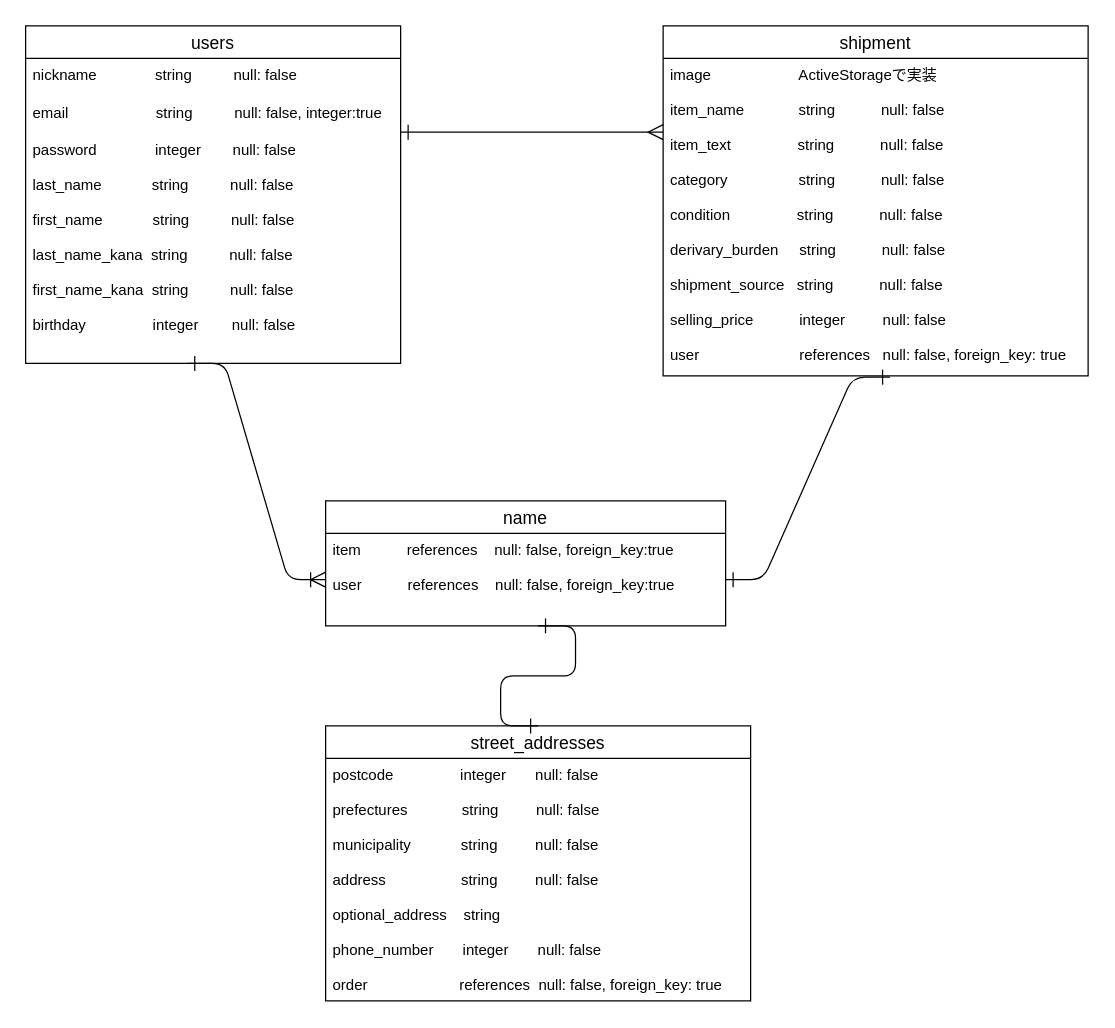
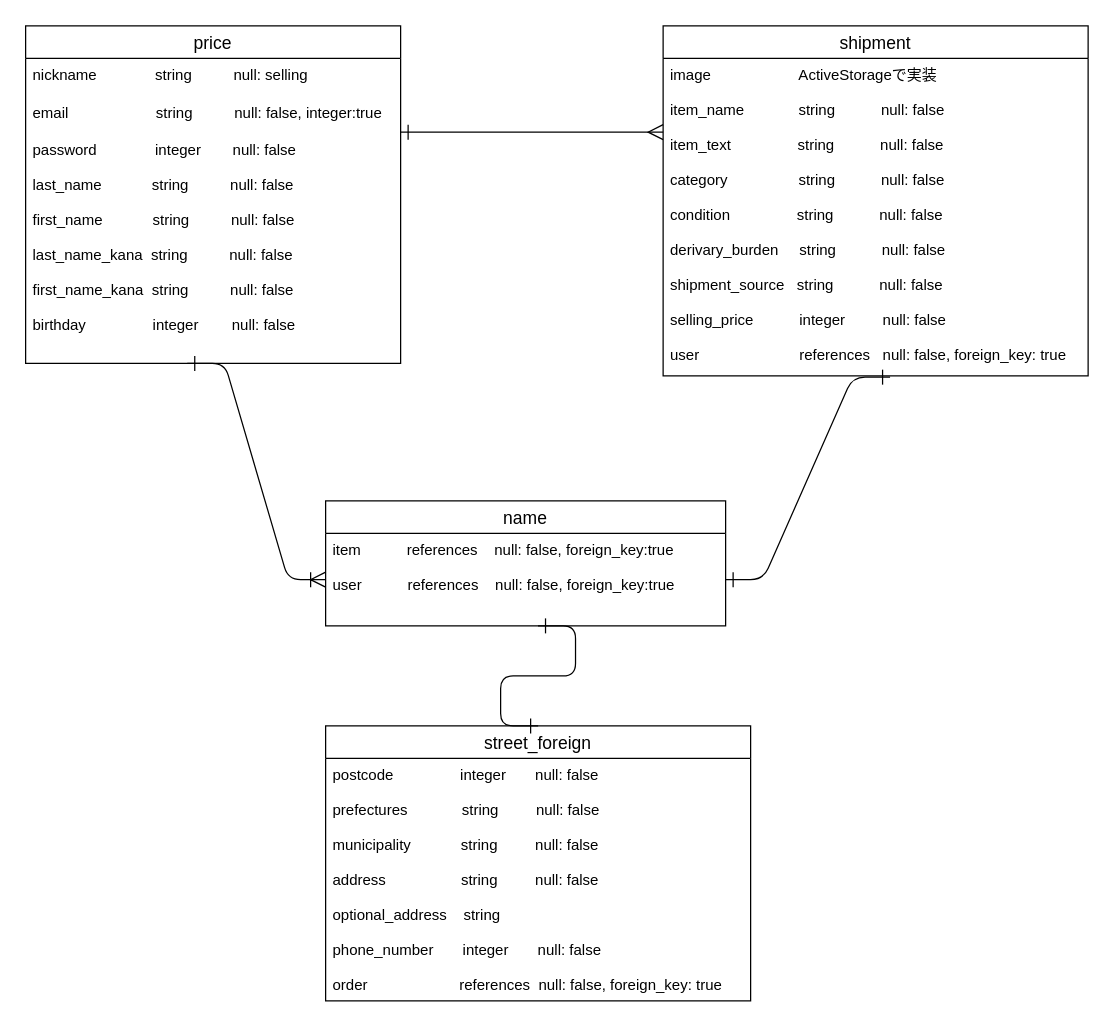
  <mxCell id="0" />
  <mxCell id="1" parent="0" />
- <mxCell id="2" value="users" style="swimlane;fontStyle=0;childLayout=stackLayout;horizontal=1;startSize=26;horizontalStack=0;resizeParent=1;resizeParentMax=0;resizeLast=0;collapsible=1;marginBottom=0;align=center;fontSize=14;" vertex="1" parent="1"><mxGeometry y="20" width="300" height="270" as="geometry" x="20" /></mxCell>
- <mxCell id="3" value="nickname              string          null: false" style="text;strokeColor=none;fillColor=none;spacingLeft=4;spacingRight=4;overflow=hidden;rotatable=0;points=[[0,0.5],[1,0.5]];portConstraint=eastwest;fontSize=12;" vertex="1" parent="2"><mxGeometry y="26" width="300" height="30" as="geometry" /></mxCell>
+ <mxCell id="2" value="price" style="swimlane;fontStyle=0;childLayout=stackLayout;horizontal=1;startSize=26;horizontalStack=0;resizeParent=1;resizeParentMax=0;resizeLast=0;collapsible=1;marginBottom=0;align=center;fontSize=14;" vertex="1" parent="1"><mxGeometry y="20" width="300" height="270" as="geometry" x="20" /></mxCell>
+ <mxCell id="3" value="nickname              string          null: selling" style="text;strokeColor=none;fillColor=none;spacingLeft=4;spacingRight=4;overflow=hidden;rotatable=0;points=[[0,0.5],[1,0.5]];portConstraint=eastwest;fontSize=12;" vertex="1" parent="2"><mxGeometry y="26" width="300" height="30" as="geometry" /></mxCell>
  <mxCell id="4" value="email                     string          null: false, integer:true" style="text;strokeColor=none;fillColor=none;spacingLeft=4;spacingRight=4;overflow=hidden;rotatable=0;points=[[0,0.5],[1,0.5]];portConstraint=eastwest;fontSize=12;" vertex="1" parent="2"><mxGeometry y="56" width="300" height="30" as="geometry" /></mxCell>
  <mxCell id="5" value="password              integer    　null: false&#10;&#10;last_name            string          null: false&#10;&#10;first_name            string          null: false&#10;&#10;last_name_kana  string          null: false&#10;&#10;first_name_kana  string          null: false&#10;&#10;birthday                integer        null: false&#10;" style="text;strokeColor=none;fillColor=none;spacingLeft=4;spacingRight=4;overflow=hidden;rotatable=0;points=[[0,0.5],[1,0.5]];portConstraint=eastwest;fontSize=12;" vertex="1" parent="2"><mxGeometry y="86" width="300" height="184" as="geometry" /></mxCell>
  <mxCell id="6" value="shipment" style="swimlane;fontStyle=0;childLayout=stackLayout;horizontal=1;startSize=26;horizontalStack=0;resizeParent=1;resizeParentMax=0;resizeLast=0;collapsible=1;marginBottom=0;align=center;fontSize=14;" vertex="1" parent="1"><mxGeometry x="530" y="20" width="340" height="280" as="geometry" /></mxCell>
  <mxCell id="7" value="image                     ActiveStorageで実装&#10;&#10;item_name             string           null: false &#10;&#10;item_text                string           null: false&#10;&#10;category                 string           null: false&#10;&#10;condition                string           null: false&#10;&#10;derivary_burden     string           null: false&#10;&#10;shipment_source   string           null: false&#10;&#10;selling_price           integer         null: false&#10;&#10;user                        references   null: false, foreign_key: true" style="text;strokeColor=none;fillColor=none;spacingLeft=4;spacingRight=4;overflow=hidden;rotatable=0;points=[[0,0.5],[1,0.5]];portConstraint=eastwest;fontSize=12;" vertex="1" parent="6"><mxGeometry y="26" width="340" height="254" as="geometry" /></mxCell>
  <mxCell id="8" value="name" style="swimlane;fontStyle=0;childLayout=stackLayout;horizontal=1;startSize=26;horizontalStack=0;resizeParent=1;resizeParentMax=0;resizeLast=0;collapsible=1;marginBottom=0;align=center;fontSize=14;" vertex="1" parent="1"><mxGeometry x="260" y="400" width="320" height="100" as="geometry" /></mxCell>
  <mxCell id="9" value="item           references    null: false, foreign_key:true&#10;&#10;user           references    null: false, foreign_key:true" style="text;strokeColor=none;fillColor=none;spacingLeft=4;spacingRight=4;overflow=hidden;rotatable=0;points=[[0,0.5],[1,0.5]];portConstraint=eastwest;fontSize=12;" vertex="1" parent="8"><mxGeometry y="26" width="320" height="74" as="geometry" /></mxCell>
- <mxCell id="10" value="street_addresses" style="swimlane;fontStyle=0;childLayout=stackLayout;horizontal=1;startSize=26;horizontalStack=0;resizeParent=1;resizeParentMax=0;resizeLast=0;collapsible=1;marginBottom=0;align=center;fontSize=14;" vertex="1" parent="1"><mxGeometry x="260" y="580" width="340" height="220" as="geometry" /></mxCell>
+ <mxCell id="10" value="street_foreign" style="swimlane;fontStyle=0;childLayout=stackLayout;horizontal=1;startSize=26;horizontalStack=0;resizeParent=1;resizeParentMax=0;resizeLast=0;collapsible=1;marginBottom=0;align=center;fontSize=14;" vertex="1" parent="1"><mxGeometry x="260" y="580" width="340" height="220" as="geometry" /></mxCell>
  <mxCell id="11" value="postcode                integer       null: false&#10;&#10;prefectures             string         null: false&#10;&#10;municipality            string         null: false&#10;&#10;address                  string         null: false&#10;&#10;optional_address    string    &#10;&#10;phone_number       integer       null: false&#10;&#10;order                      references  null: false, foreign_key: true" style="text;strokeColor=none;fillColor=none;spacingLeft=4;spacingRight=4;overflow=hidden;rotatable=0;points=[[0,0.5],[1,0.5]];portConstraint=eastwest;fontSize=12;" vertex="1" parent="10"><mxGeometry y="26" width="340" height="194" as="geometry" /></mxCell>
  <mxCell id="12" value="" style="edgeStyle=entityRelationEdgeStyle;fontSize=12;html=1;endArrow=ERmany;endFill=0;startArrow=ERone;startFill=0;jumpSize=6;endSize=10;startSize=10;" edge="1" parent="1"><mxGeometry width="100" height="100" relative="1" as="geometry"><mxPoint x="320" y="105" as="sourcePoint" /><mxPoint x="530" y="105" as="targetPoint" /></mxGeometry></mxCell>
  <mxCell id="13" value="" style="edgeStyle=entityRelationEdgeStyle;fontSize=12;html=1;endArrow=ERoneToMany;entryX=0;entryY=0.5;entryDx=0;entryDy=0;exitX=0.431;exitY=1;exitDx=0;exitDy=0;exitPerimeter=0;endSize=10;startSize=10;startArrow=ERone;startFill=0;" edge="1" parent="1" source="5" target="9"><mxGeometry width="100" height="100" relative="1" as="geometry"><mxPoint x="140" y="300" as="sourcePoint" /><mxPoint x="490" y="320" as="targetPoint" /></mxGeometry></mxCell>
  <mxCell id="14" value="" style="edgeStyle=entityRelationEdgeStyle;fontSize=12;html=1;endArrow=ERone;startArrow=ERone;entryX=0.534;entryY=1.004;entryDx=0;entryDy=0;entryPerimeter=0;endFill=0;startFill=0;endSize=10;startSize=10;exitX=1;exitY=0.5;exitDx=0;exitDy=0;" edge="1" parent="1" source="9" target="7"><mxGeometry width="100" height="100" relative="1" as="geometry"><mxPoint x="540" y="460" as="sourcePoint" /><mxPoint x="640" y="360" as="targetPoint" /></mxGeometry></mxCell>
  <mxCell id="15" value="" style="edgeStyle=entityRelationEdgeStyle;fontSize=12;html=1;endArrow=ERone;startArrow=ERone;exitX=0.5;exitY=0;exitDx=0;exitDy=0;entryX=0.531;entryY=1;entryDx=0;entryDy=0;entryPerimeter=0;endFill=0;endSize=10;startSize=10;startFill=0;" edge="1" parent="1" source="10" target="9"><mxGeometry width="100" height="100" relative="1" as="geometry"><mxPoint x="390" y="450" as="sourcePoint" /><mxPoint x="490" y="350" as="targetPoint" /></mxGeometry></mxCell>
